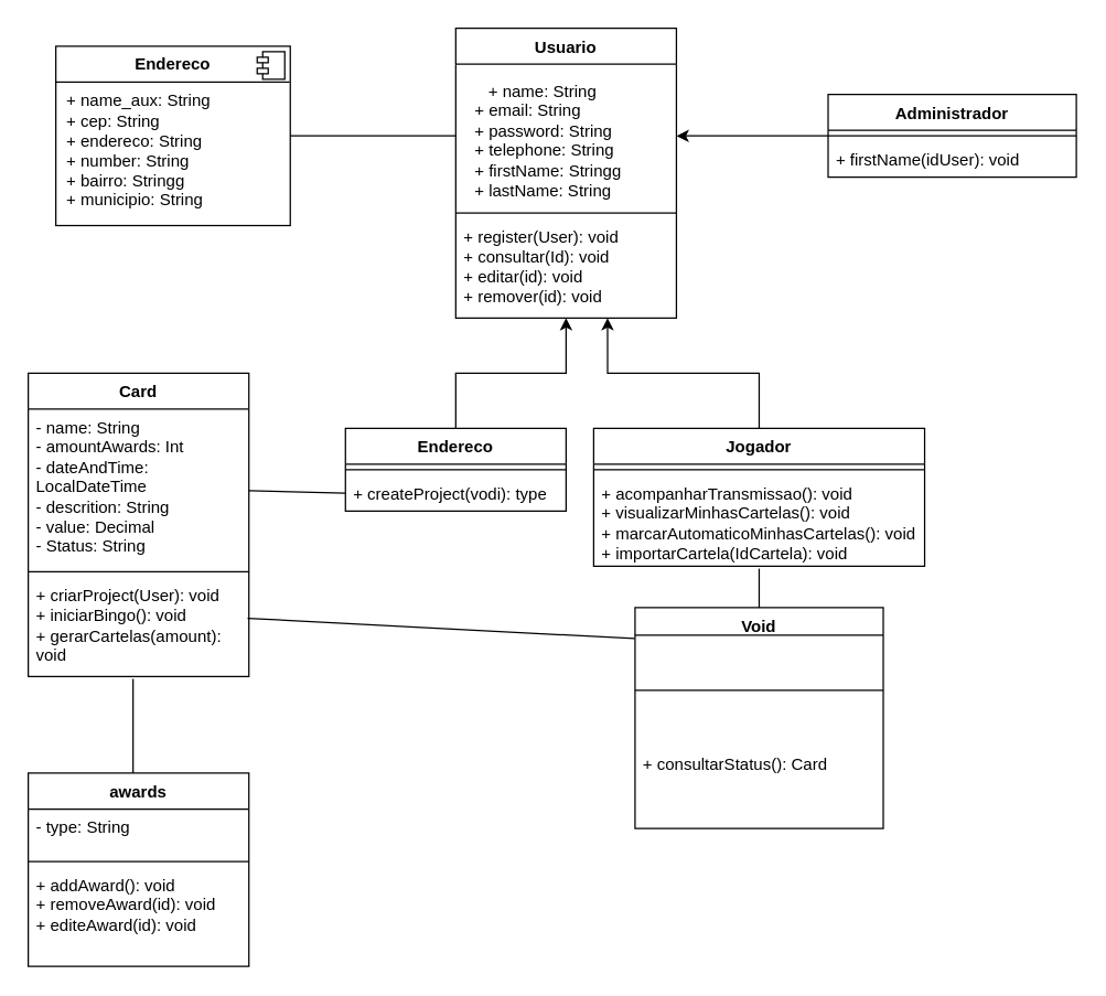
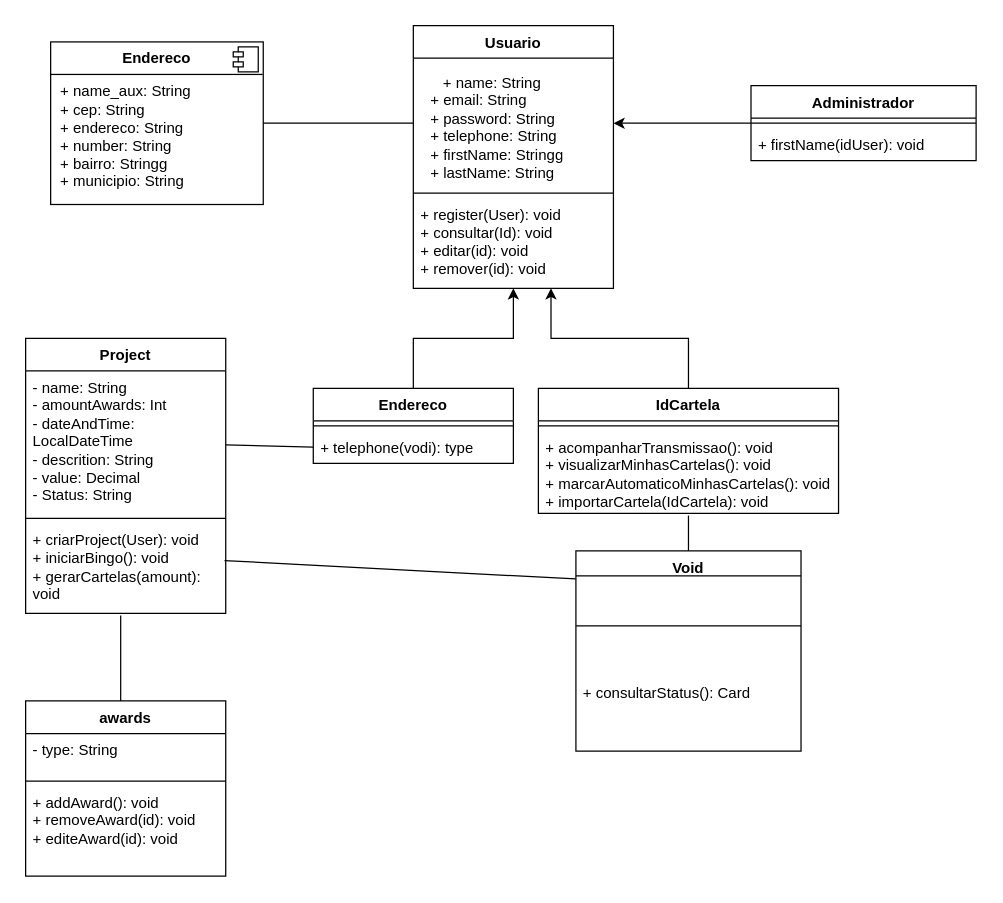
  <mxCell id="0" />
  <mxCell id="1" parent="0" />
  <mxCell id="2" value="&lt;p style=&quot;margin:0px;margin-top:6px;text-align:center;&quot;&gt;&lt;b&gt;Endereco&lt;/b&gt;&lt;/p&gt;&lt;hr size=&quot;1&quot; style=&quot;border-style:solid;&quot;&gt;&lt;p style=&quot;margin:0px;margin-left:8px;&quot;&gt;+ name_aux: String&lt;br&gt;+ cep: String&lt;/p&gt;&lt;p style=&quot;margin:0px;margin-left:8px;&quot;&gt;+ endereco: String&lt;/p&gt;&lt;p style=&quot;margin:0px;margin-left:8px;&quot;&gt;+ number: String&lt;/p&gt;&lt;p style=&quot;margin:0px;margin-left:8px;&quot;&gt;+ bairro: Stringg&lt;/p&gt;&lt;p style=&quot;margin:0px;margin-left:8px;&quot;&gt;+ municipio: String&lt;/p&gt;" style="align=left;overflow=fill;html=1;dropTarget=0;whiteSpace=wrap;" parent="1" vertex="1"><mxGeometry x="40" y="33" width="170" height="130" as="geometry" /></mxCell>
  <mxCell id="3" value="" style="shape=component;jettyWidth=8;jettyHeight=4;" parent="2" vertex="1"><mxGeometry x="1" width="20" height="20" relative="1" as="geometry"><mxPoint x="-24" y="4" as="offset" /></mxGeometry></mxCell>
  <mxCell id="4" value="Endereco" style="swimlane;fontStyle=1;align=center;verticalAlign=top;childLayout=stackLayout;horizontal=1;startSize=26;horizontalStack=0;resizeParent=1;resizeParentMax=0;resizeLast=0;collapsible=1;marginBottom=0;whiteSpace=wrap;html=1;" parent="1" vertex="1"><mxGeometry x="250" y="310" width="160" height="60" as="geometry" /></mxCell>
  <mxCell id="5" value="" style="line;strokeWidth=1;fillColor=none;align=left;verticalAlign=middle;spacingTop=-1;spacingLeft=3;spacingRight=3;rotatable=0;labelPosition=right;points=[];portConstraint=eastwest;strokeColor=inherit;" parent="4" vertex="1"><mxGeometry y="26" width="160" height="8" as="geometry" /></mxCell>
- <mxCell id="6" value="+ createProject(vodi): type" style="text;strokeColor=none;fillColor=none;align=left;verticalAlign=top;spacingLeft=4;spacingRight=4;overflow=hidden;rotatable=0;points=[[0,0.5],[1,0.5]];portConstraint=eastwest;whiteSpace=wrap;html=1;" parent="4" vertex="1"><mxGeometry y="34" width="160" height="26" as="geometry" /></mxCell>
- <mxCell id="7" value="Card" style="swimlane;fontStyle=1;align=center;verticalAlign=top;childLayout=stackLayout;horizontal=1;startSize=26;horizontalStack=0;resizeParent=1;resizeParentMax=0;resizeLast=0;collapsible=1;marginBottom=0;whiteSpace=wrap;html=1;" parent="1" vertex="1"><mxGeometry x="20" y="270" width="160" height="220" as="geometry" /></mxCell>
+ <mxCell id="6" value="+ telephone(vodi): type" style="text;strokeColor=none;fillColor=none;align=left;verticalAlign=top;spacingLeft=4;spacingRight=4;overflow=hidden;rotatable=0;points=[[0,0.5],[1,0.5]];portConstraint=eastwest;whiteSpace=wrap;html=1;" parent="4" vertex="1"><mxGeometry y="34" width="160" height="26" as="geometry" /></mxCell>
+ <mxCell id="7" value="Project" style="swimlane;fontStyle=1;align=center;verticalAlign=top;childLayout=stackLayout;horizontal=1;startSize=26;horizontalStack=0;resizeParent=1;resizeParentMax=0;resizeLast=0;collapsible=1;marginBottom=0;whiteSpace=wrap;html=1;" parent="1" vertex="1"><mxGeometry x="20" y="270" width="160" height="220" as="geometry" /></mxCell>
  <mxCell id="8" value="- name: String&lt;div&gt;- amountAwards: Int&lt;/div&gt;&lt;div&gt;- dateAndTime: LocalDateTime&lt;/div&gt;&lt;div&gt;- descrition: String&lt;/div&gt;&lt;div&gt;- value: Decimal&lt;/div&gt;&lt;div&gt;- Status: String&lt;/div&gt;" style="text;strokeColor=none;fillColor=none;align=left;verticalAlign=top;spacingLeft=4;spacingRight=4;overflow=hidden;rotatable=0;points=[[0,0.5],[1,0.5]];portConstraint=eastwest;whiteSpace=wrap;html=1;" parent="7" vertex="1"><mxGeometry y="26" width="160" height="114" as="geometry" /></mxCell>
  <mxCell id="9" value="" style="line;strokeWidth=1;fillColor=none;align=left;verticalAlign=middle;spacingTop=-1;spacingLeft=3;spacingRight=3;rotatable=0;labelPosition=right;points=[];portConstraint=eastwest;strokeColor=inherit;" parent="7" vertex="1"><mxGeometry y="140" width="160" height="8" as="geometry" /></mxCell>
  <mxCell id="10" value="+ criarProject(User): void&lt;div&gt;+ iniciarBingo(): void&lt;/div&gt;&lt;div&gt;+ gerarCartelas(amount): void&lt;/div&gt;" style="text;strokeColor=none;fillColor=none;align=left;verticalAlign=top;spacingLeft=4;spacingRight=4;overflow=hidden;rotatable=0;points=[[0,0.5],[1,0.5]];portConstraint=eastwest;whiteSpace=wrap;html=1;" parent="7" vertex="1"><mxGeometry y="148" width="160" height="72" as="geometry" /></mxCell>
- <mxCell id="11" value="Jogador" style="swimlane;fontStyle=1;align=center;verticalAlign=top;childLayout=stackLayout;horizontal=1;startSize=26;horizontalStack=0;resizeParent=1;resizeParentMax=0;resizeLast=0;collapsible=1;marginBottom=0;whiteSpace=wrap;html=1;" parent="1" vertex="1"><mxGeometry x="430" y="310" width="240" height="100" as="geometry" /></mxCell>
+ <mxCell id="11" value="IdCartela" style="swimlane;fontStyle=1;align=center;verticalAlign=top;childLayout=stackLayout;horizontal=1;startSize=26;horizontalStack=0;resizeParent=1;resizeParentMax=0;resizeLast=0;collapsible=1;marginBottom=0;whiteSpace=wrap;html=1;" parent="1" vertex="1"><mxGeometry x="430" y="310" width="240" height="100" as="geometry" /></mxCell>
  <mxCell id="12" value="" style="line;strokeWidth=1;fillColor=none;align=left;verticalAlign=middle;spacingTop=-1;spacingLeft=3;spacingRight=3;rotatable=0;labelPosition=right;points=[];portConstraint=eastwest;strokeColor=inherit;" parent="11" vertex="1"><mxGeometry y="26" width="240" height="8" as="geometry" /></mxCell>
  <mxCell id="13" value="+ acompanharTransmissao(): void&lt;div&gt;+ visualizarMinhasCartelas(): void&lt;/div&gt;&lt;div&gt;+ marcarAutomaticoMinhasCartelas(): void&lt;/div&gt;&lt;div&gt;+ importarCartela(IdCartela): void&lt;/div&gt;" style="text;strokeColor=none;fillColor=none;align=left;verticalAlign=top;spacingLeft=4;spacingRight=4;overflow=hidden;rotatable=0;points=[[0,0.5],[1,0.5]];portConstraint=eastwest;whiteSpace=wrap;html=1;" parent="11" vertex="1"><mxGeometry y="34" width="240" height="66" as="geometry" /></mxCell>
  <mxCell id="14" value="" style="endArrow=none;html=1;rounded=0;entryX=0;entryY=0.5;entryDx=0;entryDy=0;" parent="1" source="8" target="6" edge="1"><mxGeometry relative="1" as="geometry"><mxPoint x="150" y="390" as="sourcePoint" /><mxPoint x="310" y="390" as="targetPoint" /></mxGeometry></mxCell>
  <mxCell id="15" style="edgeStyle=orthogonalEdgeStyle;rounded=0;orthogonalLoop=1;jettySize=auto;html=1;" parent="1" source="16" target="25" edge="1"><mxGeometry relative="1" as="geometry" /></mxCell>
  <mxCell id="16" value="Administrador" style="swimlane;fontStyle=1;align=center;verticalAlign=top;childLayout=stackLayout;horizontal=1;startSize=26;horizontalStack=0;resizeParent=1;resizeParentMax=0;resizeLast=0;collapsible=1;marginBottom=0;whiteSpace=wrap;html=1;" parent="1" vertex="1"><mxGeometry x="600" y="68" width="180" height="60" as="geometry" /></mxCell>
  <mxCell id="17" value="" style="line;strokeWidth=1;fillColor=none;align=left;verticalAlign=middle;spacingTop=-1;spacingLeft=3;spacingRight=3;rotatable=0;labelPosition=right;points=[];portConstraint=eastwest;strokeColor=inherit;" parent="16" vertex="1"><mxGeometry y="26" width="180" height="8" as="geometry" /></mxCell>
  <mxCell id="18" value="+ firstName(idUser): void" style="text;strokeColor=none;fillColor=none;align=left;verticalAlign=top;spacingLeft=4;spacingRight=4;overflow=hidden;rotatable=0;points=[[0,0.5],[1,0.5]];portConstraint=eastwest;whiteSpace=wrap;html=1;" parent="16" vertex="1"><mxGeometry y="34" width="180" height="26" as="geometry" /></mxCell>
  <mxCell id="19" value="Void" style="swimlane;fontStyle=1;align=center;verticalAlign=top;childLayout=stackLayout;horizontal=1;startSize=20;horizontalStack=0;resizeParent=1;resizeParentMax=0;resizeLast=0;collapsible=1;marginBottom=0;whiteSpace=wrap;html=1;" parent="1" vertex="1"><mxGeometry x="460" y="440" width="180" height="160" as="geometry" /></mxCell>
  <mxCell id="20" value="" style="line;strokeWidth=1;fillColor=none;align=left;verticalAlign=middle;spacingTop=-1;spacingLeft=3;spacingRight=3;rotatable=0;labelPosition=right;points=[];portConstraint=eastwest;strokeColor=inherit;" parent="19" vertex="1"><mxGeometry y="20" width="180" height="80" as="geometry" /></mxCell>
  <mxCell id="21" value="+ consultarStatus(): Card" style="text;strokeColor=none;fillColor=none;align=left;verticalAlign=top;spacingLeft=4;spacingRight=4;overflow=hidden;rotatable=0;points=[[0,0.5],[1,0.5]];portConstraint=eastwest;whiteSpace=wrap;html=1;" parent="19" vertex="1"><mxGeometry y="100" width="180" height="60" as="geometry" /></mxCell>
  <mxCell id="22" value="" style="endArrow=none;html=1;rounded=0;exitX=0.994;exitY=0.413;exitDx=0;exitDy=0;exitPerimeter=0;entryX=-0.001;entryY=0.14;entryDx=0;entryDy=0;entryPerimeter=0;" parent="1" source="10" target="19" edge="1"><mxGeometry relative="1" as="geometry"><mxPoint x="110" y="490" as="sourcePoint" /><mxPoint x="270" y="490" as="targetPoint" /></mxGeometry></mxCell>
  <mxCell id="23" value="" style="endArrow=none;html=1;rounded=0;exitX=1;exitY=0.5;exitDx=0;exitDy=0;" parent="1" source="2" target="25" edge="1"><mxGeometry relative="1" as="geometry"><mxPoint x="200" y="164.44" as="sourcePoint" /><mxPoint x="330" y="165" as="targetPoint" /></mxGeometry></mxCell>
  <mxCell id="24" value="Usuario" style="swimlane;fontStyle=1;align=center;verticalAlign=top;childLayout=stackLayout;horizontal=1;startSize=26;horizontalStack=0;resizeParent=1;resizeParentMax=0;resizeLast=0;collapsible=1;marginBottom=0;whiteSpace=wrap;html=1;" parent="1" vertex="1"><mxGeometry x="330" y="20" width="160" height="210" as="geometry" /></mxCell>
  <mxCell id="25" value="&lt;p style=&quot;margin: 6px 0px 0px; text-align: center;&quot;&gt;&lt;span style=&quot;background-color: transparent; color: light-dark(rgb(0, 0, 0), rgb(255, 255, 255)); text-align: left;&quot;&gt;+ name: String&lt;/span&gt;&lt;/p&gt;&lt;p style=&quot;margin: 0px 0px 0px 8px;&quot;&gt;+ email: String&lt;/p&gt;&lt;p style=&quot;margin: 0px 0px 0px 8px;&quot;&gt;+ password: String&lt;/p&gt;&lt;p style=&quot;margin: 0px 0px 0px 8px;&quot;&gt;+ telephone: String&lt;/p&gt;&lt;p style=&quot;margin: 0px 0px 0px 8px;&quot;&gt;+ firstName: Stringg&lt;/p&gt;&lt;p style=&quot;margin: 0px 0px 0px 8px;&quot;&gt;+ lastName: String&lt;/p&gt;" style="text;strokeColor=none;fillColor=none;align=left;verticalAlign=top;spacingLeft=4;spacingRight=4;overflow=hidden;rotatable=0;points=[[0,0.5],[1,0.5]];portConstraint=eastwest;whiteSpace=wrap;html=1;" parent="24" vertex="1"><mxGeometry y="26" width="160" height="104" as="geometry" /></mxCell>
  <mxCell id="26" value="" style="line;strokeWidth=1;fillColor=none;align=left;verticalAlign=middle;spacingTop=-1;spacingLeft=3;spacingRight=3;rotatable=0;labelPosition=right;points=[];portConstraint=eastwest;strokeColor=inherit;" parent="24" vertex="1"><mxGeometry y="130" width="160" height="8" as="geometry" /></mxCell>
  <mxCell id="27" value="+ register(User): void&lt;div&gt;+ consultar(Id): void&lt;/div&gt;&lt;div&gt;+ editar(id): void&lt;/div&gt;&lt;div&gt;+ remover(id): void&lt;/div&gt;" style="text;strokeColor=none;fillColor=none;align=left;verticalAlign=top;spacingLeft=4;spacingRight=4;overflow=hidden;rotatable=0;points=[[0,0.5],[1,0.5]];portConstraint=eastwest;whiteSpace=wrap;html=1;" parent="24" vertex="1"><mxGeometry y="138" width="160" height="72" as="geometry" /></mxCell>
  <mxCell id="28" style="edgeStyle=orthogonalEdgeStyle;rounded=0;orthogonalLoop=1;jettySize=auto;html=1;entryX=0.5;entryY=1;entryDx=0;entryDy=0;entryPerimeter=0;" parent="1" source="4" target="27" edge="1"><mxGeometry relative="1" as="geometry" /></mxCell>
  <mxCell id="29" style="edgeStyle=orthogonalEdgeStyle;rounded=0;orthogonalLoop=1;jettySize=auto;html=1;entryX=0.688;entryY=1;entryDx=0;entryDy=0;entryPerimeter=0;" parent="1" source="11" target="27" edge="1"><mxGeometry relative="1" as="geometry" /></mxCell>
  <mxCell id="30" value="" style="endArrow=none;html=1;rounded=0;entryX=0.5;entryY=1.026;entryDx=0;entryDy=0;entryPerimeter=0;" parent="1" source="19" target="13" edge="1"><mxGeometry relative="1" as="geometry"><mxPoint x="280" y="380" as="sourcePoint" /><mxPoint x="440" y="380" as="targetPoint" /></mxGeometry></mxCell>
  <mxCell id="31" value="awards" style="swimlane;fontStyle=1;align=center;verticalAlign=top;childLayout=stackLayout;horizontal=1;startSize=26;horizontalStack=0;resizeParent=1;resizeParentMax=0;resizeLast=0;collapsible=1;marginBottom=0;whiteSpace=wrap;html=1;" parent="1" vertex="1"><mxGeometry x="20" y="560" width="160" height="140" as="geometry" /></mxCell>
  <mxCell id="32" value="- type: String" style="text;strokeColor=none;fillColor=none;align=left;verticalAlign=top;spacingLeft=4;spacingRight=4;overflow=hidden;rotatable=0;points=[[0,0.5],[1,0.5]];portConstraint=eastwest;whiteSpace=wrap;html=1;" parent="31" vertex="1"><mxGeometry y="26" width="160" height="34" as="geometry" /></mxCell>
  <mxCell id="33" value="" style="line;strokeWidth=1;fillColor=none;align=left;verticalAlign=middle;spacingTop=-1;spacingLeft=3;spacingRight=3;rotatable=0;labelPosition=right;points=[];portConstraint=eastwest;strokeColor=inherit;" parent="31" vertex="1"><mxGeometry y="60" width="160" height="8" as="geometry" /></mxCell>
  <mxCell id="34" value="+ addAward(): void&lt;div&gt;+&amp;nbsp;&lt;span style=&quot;background-color: transparent; color: light-dark(rgb(0, 0, 0), rgb(255, 255, 255));&quot;&gt;removeAward(id): void&lt;/span&gt;&lt;/div&gt;&lt;div&gt;&lt;span style=&quot;background-color: transparent; color: light-dark(rgb(0, 0, 0), rgb(255, 255, 255));&quot;&gt;+ editeAward(id): void&lt;/span&gt;&lt;/div&gt;" style="text;strokeColor=none;fillColor=none;align=left;verticalAlign=top;spacingLeft=4;spacingRight=4;overflow=hidden;rotatable=0;points=[[0,0.5],[1,0.5]];portConstraint=eastwest;whiteSpace=wrap;html=1;" parent="31" vertex="1"><mxGeometry y="68" width="160" height="72" as="geometry" /></mxCell>
  <mxCell id="35" value="" style="endArrow=none;html=1;rounded=0;exitX=0.475;exitY=1.024;exitDx=0;exitDy=0;exitPerimeter=0;entryX=0.475;entryY=0;entryDx=0;entryDy=0;entryPerimeter=0;" parent="1" source="10" target="31" edge="1"><mxGeometry relative="1" as="geometry"><mxPoint x="70" y="540" as="sourcePoint" /><mxPoint x="230" y="540" as="targetPoint" /></mxGeometry></mxCell>
